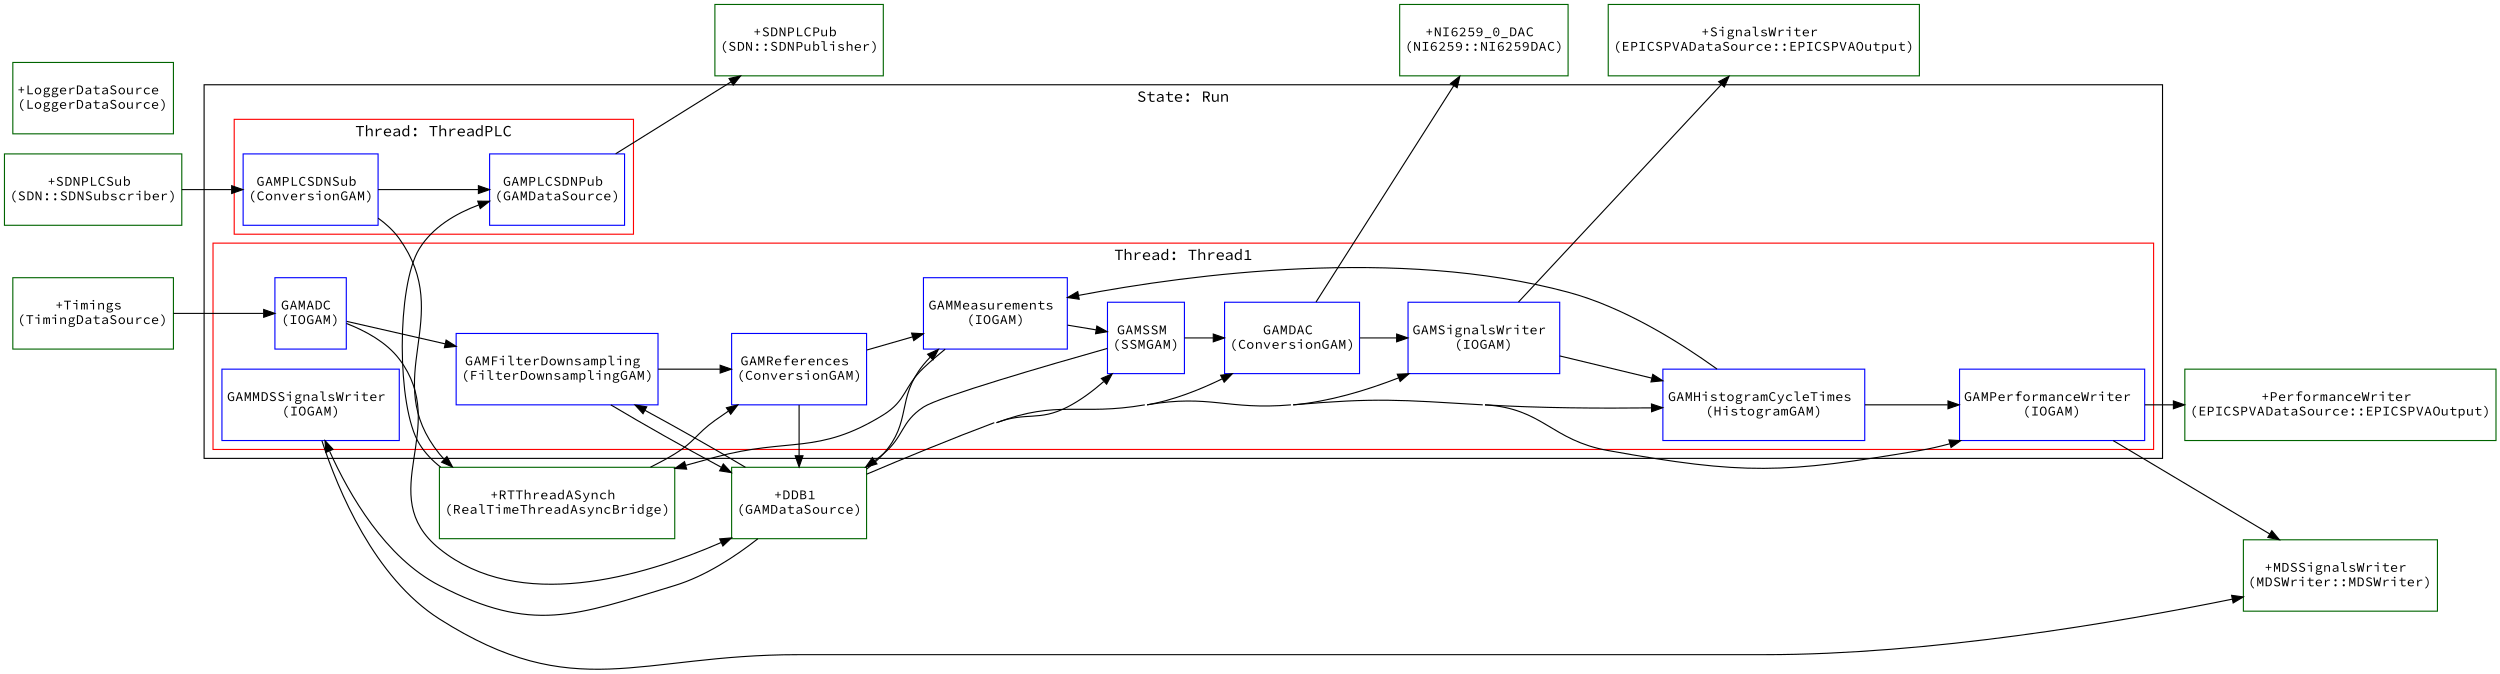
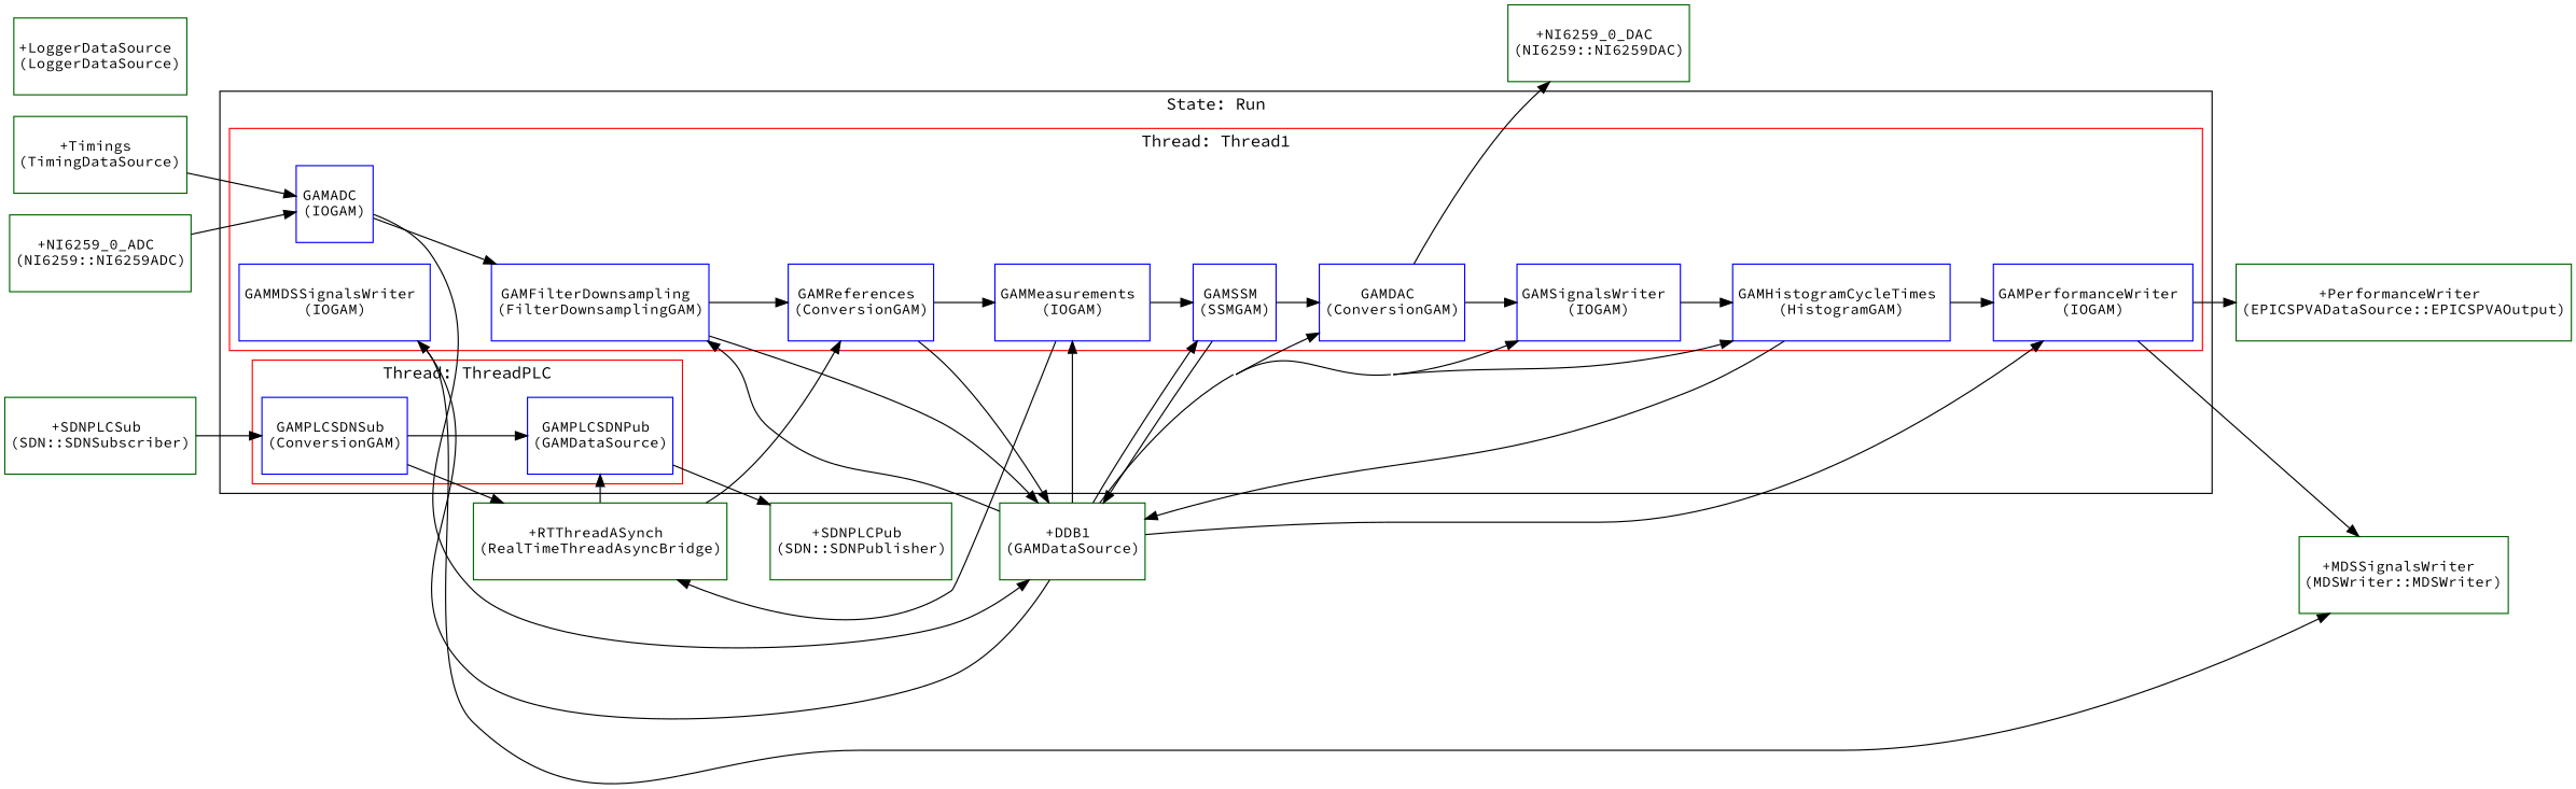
  digraph {
    concentrate=true
    fontname="Source Code Pro"
    rankdir=LR
    node [color=blue fillcolor=white fontname="Source Code Pro" margin=0 shape=box style=filled]
    edge [fontname="Source Code Pro"]
    n1 [label=<<TABLE border="0" cellborder="0"><TR><TD width="60" height="60"><font point-size="12">GAMADC <BR/>(IOGAM)</font></TD></TR></TABLE>>]
    n2 [label=<<TABLE border="0" cellborder="0"><TR><TD width="60" height="60"><font point-size="12">GAMFilterDownsampling <BR/>(FilterDownsamplingGAM)</font></TD></TR></TABLE>>]
    n3 [label=<<TABLE border="0" cellborder="0"><TR><TD width="60" height="60"><font point-size="12">GAMReferences <BR/>(ConversionGAM)</font></TD></TR></TABLE>>]
    n4 [label=<<TABLE border="0" cellborder="0"><TR><TD width="60" height="60"><font point-size="12">GAMMeasurements <BR/>(IOGAM)</font></TD></TR></TABLE>>]
    n5 [label=<<TABLE border="0" cellborder="0"><TR><TD width="60" height="60"><font point-size="12">GAMSSM <BR/>(SSMGAM)</font></TD></TR></TABLE>>]
    n6 [label=<<TABLE border="0" cellborder="0"><TR><TD width="60" height="60"><font point-size="12">GAMDAC <BR/>(ConversionGAM)</font></TD></TR></TABLE>>]
    n7 [label=<<TABLE border="0" cellborder="0"><TR><TD width="60" height="60"><font point-size="12">GAMSignalsWriter <BR/>(IOGAM)</font></TD></TR></TABLE>>]
    n8 [label=<<TABLE border="0" cellborder="0"><TR><TD width="60" height="60"><font point-size="12">GAMHistogramCycleTimes <BR/>(HistogramGAM)</font></TD></TR></TABLE>>]
    n9 [label=<<TABLE border="0" cellborder="0"><TR><TD width="60" height="60"><font point-size="12">GAMPerformanceWriter <BR/>(IOGAM)</font></TD></TR></TABLE>>]
    n10 [label=<<TABLE border="0" cellborder="0"><TR><TD width="60" height="60"><font point-size="12">GAMMDSSignalsWriter <BR/>(IOGAM)</font></TD></TR></TABLE>>]
    n11 [label=<<TABLE border="0" cellborder="0"><TR><TD width="60" height="60"><font point-size="12">GAMPLCSDNSub <BR/>(ConversionGAM)</font></TD></TR></TABLE>>]
    n12 [label=<<TABLE border="0" cellborder="0"><TR><TD width="60" height="60"><font point-size="12">GAMPLCSDNPub <BR/>(GAMDataSource)</font></TD></TR></TABLE>>]
    n13 [color=darkgreen label=<<TABLE border="0" cellborder="0"><TR><TD width="60" height="60"><font point-size="12">+DDB1 <BR/>(GAMDataSource)</font></TD></TR></TABLE>>]
    n14 [color=darkgreen label=<<TABLE border="0" cellborder="0"><TR><TD width="60" height="60"><font point-size="12">+RTThreadASynch <BR/>(RealTimeThreadAsyncBridge)</font></TD></TR></TABLE>>]
    n15 [color=darkgreen label=<<TABLE border="0" cellborder="0"><TR><TD width="60" height="60"><font point-size="12">+NI6259_0_DAC <BR/>(NI6259::NI6259DAC)</font></TD></TR></TABLE>>]
-   n16 [color=darkgreen label=<<TABLE border="0" cellborder="0"><TR><TD width="60" height="60"><font point-size="12">+SignalsWriter <BR/>(EPICSPVADataSource::EPICSPVAOutput)</font></TD></TR></TABLE>>]
    n17 [color=darkgreen label=<<TABLE border="0" cellborder="0"><TR><TD width="60" height="60"><font point-size="12">+PerformanceWriter <BR/>(EPICSPVADataSource::EPICSPVAOutput)</font></TD></TR></TABLE>>]
    n18 [color=darkgreen label=<<TABLE border="0" cellborder="0"><TR><TD width="60" height="60"><font point-size="12">+MDSSignalsWriter <BR/>(MDSWriter::MDSWriter)</font></TD></TR></TABLE>>]
    n19 [color=darkgreen label=<<TABLE border="0" cellborder="0"><TR><TD width="60" height="60"><font point-size="12">+SDNPLCPub <BR/>(SDN::SDNPublisher)</font></TD></TR></TABLE>>]
    n20 [color=darkgreen label=<<TABLE border="0" cellborder="0"><TR><TD width="60" height="60"><font point-size="12">+LoggerDataSource <BR/>(LoggerDataSource)</font></TD></TR></TABLE>>]
    n21 [color=darkgreen label=<<TABLE border="0" cellborder="0"><TR><TD width="60" height="60"><font point-size="12">+Timings <BR/>(TimingDataSource)</font></TD></TR></TABLE>>]
    n22 [color=darkgreen label=<<TABLE border="0" cellborder="0"><TR><TD width="60" height="60"><font point-size="12">+SDNPLCSub <BR/>(SDN::SDNSubscriber)</font></TD></TR></TABLE>>]
+   n23 [color=darkgreen label=<<TABLE border="0" cellborder="0"><TR><TD width="60" height="60"><font point-size="12">+NI6259_0_ADC <BR/>(NI6259::NI6259ADC)</font></TD></TR></TABLE>>]
    subgraph cluster_1 {
      label="State: Run"
      subgraph cluster_2 {
        color=red
        label="Thread: Thread1"
        n1
        n2
        n3
        n4
        n5
        n6
        n7
        n8
        n9
        n10
      }
      subgraph cluster_3 {
        color=red
        label="Thread: ThreadPLC"
        n11
        n12
      }
    }
    n1 -> n2
    n1 -> n13
    n2 -> n3
    n2 -> n13
    n3 -> n4
    n3 -> n13
    n4 -> n5
    n4 -> n14
    n5 -> n6
    n5 -> n13
    n6 -> n7
    n6 -> n15
    n7 -> n8
-   n7 -> n16
    n8 -> n9
-   n8 -> n4
+   n8 -> n13
    n9 -> n17
    n9 -> n18
    n10 -> n18
    n11 -> n12
    n11 -> n14
    n12 -> n19
    n13 -> n2
    n13 -> n4
    n13 -> n5
    n13 -> n6
    n13 -> n7
    n13 -> n8
    n13 -> n9
    n13 -> n10
    n14 -> n3
    n14 -> n12
    n21 -> n1
    n22 -> n11
+   n23 -> n1
  }
